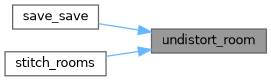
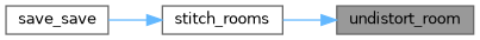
  digraph {
    rankdir=RL
    node [color=grey40 fillcolor=white fontname=Helvetica fontsize=10 shape=box style=filled]
    edge [color=steelblue1 dir=back fontname=Helvetica fontsize=10 labelfontname=Helvetica labelfontsize=10 style=solid]
    n1 [color=gray40 fillcolor=grey60 fontcolor=black height=0.2 label=undistort_room width=0.4]
    n2 [height=0.2 label=save_save width=0.4]
    n3 [height=0.2 label=stitch_rooms width=0.4]
-   n1 -> n2
+   n3 -> n2
    n1 -> n3
  }
